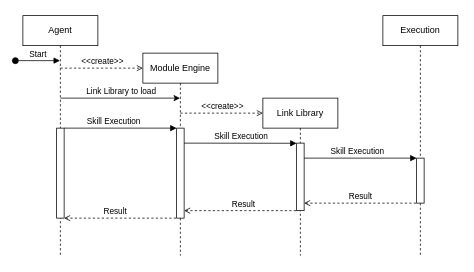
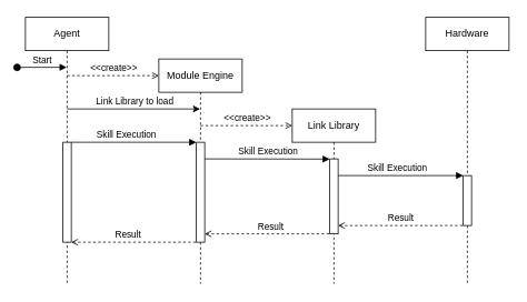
  <mxCell id="0" />
  <mxCell id="1" parent="0" />
  <mxCell id="2" value="&lt;div&gt;Agent&lt;/div&gt;" style="shape=umlLifeline;perimeter=lifelinePerimeter;whiteSpace=wrap;html=1;container=0;dropTarget=0;collapsible=0;recursiveResize=0;outlineConnect=0;portConstraint=eastwest;newEdgeStyle={&quot;edgeStyle&quot;:&quot;elbowEdgeStyle&quot;,&quot;elbow&quot;:&quot;vertical&quot;,&quot;curved&quot;:0,&quot;rounded&quot;:0};" parent="1" vertex="1"><mxGeometry x="30" y="20" width="100" height="320" as="geometry" /></mxCell>
  <mxCell id="3" value="" style="html=1;points=[];perimeter=orthogonalPerimeter;outlineConnect=0;targetShapes=umlLifeline;portConstraint=eastwest;newEdgeStyle={&quot;edgeStyle&quot;:&quot;elbowEdgeStyle&quot;,&quot;elbow&quot;:&quot;vertical&quot;,&quot;curved&quot;:0,&quot;rounded&quot;:0};" parent="2" vertex="1"><mxGeometry x="45" y="150" width="10" height="120" as="geometry" /></mxCell>
  <mxCell id="4" value="&lt;div&gt;Module Engine&lt;/div&gt;" style="shape=umlLifeline;perimeter=lifelinePerimeter;whiteSpace=wrap;html=1;container=0;dropTarget=0;collapsible=0;recursiveResize=0;outlineConnect=0;portConstraint=eastwest;newEdgeStyle={&quot;edgeStyle&quot;:&quot;elbowEdgeStyle&quot;,&quot;elbow&quot;:&quot;vertical&quot;,&quot;curved&quot;:0,&quot;rounded&quot;:0};" parent="1" vertex="1"><mxGeometry x="190" y="70" width="100" height="270" as="geometry" /></mxCell>
  <mxCell id="5" value="" style="html=1;points=[];perimeter=orthogonalPerimeter;outlineConnect=0;targetShapes=umlLifeline;portConstraint=eastwest;newEdgeStyle={&quot;edgeStyle&quot;:&quot;elbowEdgeStyle&quot;,&quot;elbow&quot;:&quot;vertical&quot;,&quot;curved&quot;:0,&quot;rounded&quot;:0};" parent="4" vertex="1"><mxGeometry x="45" y="100" width="10" height="120" as="geometry" /></mxCell>
  <mxCell id="6" value="" style="endArrow=open;html=1;rounded=0;dashed=1;endFill=0;" edge="1" parent="1"><mxGeometry width="50" height="50" relative="1" as="geometry"><mxPoint x="80.1" y="90" as="sourcePoint" /><mxPoint x="190" y="90" as="targetPoint" /></mxGeometry></mxCell>
  <mxCell id="7" value="&amp;lt;&amp;lt;create&amp;gt;&amp;gt;" style="edgeLabel;html=1;align=center;verticalAlign=middle;resizable=0;points=[];" vertex="1" connectable="0" parent="6"><mxGeometry x="0.279" relative="1" as="geometry"><mxPoint x="-15" y="-10" as="offset" /></mxGeometry></mxCell>
  <mxCell id="8" value="Link Library" style="shape=umlLifeline;perimeter=lifelinePerimeter;whiteSpace=wrap;html=1;container=0;dropTarget=0;collapsible=0;recursiveResize=0;outlineConnect=0;portConstraint=eastwest;newEdgeStyle={&quot;edgeStyle&quot;:&quot;elbowEdgeStyle&quot;,&quot;elbow&quot;:&quot;vertical&quot;,&quot;curved&quot;:0,&quot;rounded&quot;:0};" vertex="1" parent="1"><mxGeometry x="350" y="130" width="100" height="210" as="geometry" /></mxCell>
  <mxCell id="9" value="" style="html=1;points=[];perimeter=orthogonalPerimeter;outlineConnect=0;targetShapes=umlLifeline;portConstraint=eastwest;newEdgeStyle={&quot;edgeStyle&quot;:&quot;elbowEdgeStyle&quot;,&quot;elbow&quot;:&quot;vertical&quot;,&quot;curved&quot;:0,&quot;rounded&quot;:0};" vertex="1" parent="8"><mxGeometry x="45" y="60" width="10" height="90" as="geometry" /></mxCell>
- <mxCell id="10" value="Execution" style="shape=umlLifeline;perimeter=lifelinePerimeter;whiteSpace=wrap;html=1;container=0;dropTarget=0;collapsible=0;recursiveResize=0;outlineConnect=0;portConstraint=eastwest;newEdgeStyle={&quot;edgeStyle&quot;:&quot;elbowEdgeStyle&quot;,&quot;elbow&quot;:&quot;vertical&quot;,&quot;curved&quot;:0,&quot;rounded&quot;:0};" vertex="1" parent="1"><mxGeometry x="510" y="20" width="100" height="320" as="geometry" /></mxCell>
+ <mxCell id="10" value="Hardware" style="shape=umlLifeline;perimeter=lifelinePerimeter;whiteSpace=wrap;html=1;container=0;dropTarget=0;collapsible=0;recursiveResize=0;outlineConnect=0;portConstraint=eastwest;newEdgeStyle={&quot;edgeStyle&quot;:&quot;elbowEdgeStyle&quot;,&quot;elbow&quot;:&quot;vertical&quot;,&quot;curved&quot;:0,&quot;rounded&quot;:0};" vertex="1" parent="1"><mxGeometry x="510" y="20" width="100" height="320" as="geometry" /></mxCell>
  <mxCell id="11" value="" style="html=1;points=[];perimeter=orthogonalPerimeter;outlineConnect=0;targetShapes=umlLifeline;portConstraint=eastwest;newEdgeStyle={&quot;edgeStyle&quot;:&quot;elbowEdgeStyle&quot;,&quot;elbow&quot;:&quot;vertical&quot;,&quot;curved&quot;:0,&quot;rounded&quot;:0};" vertex="1" parent="10"><mxGeometry x="45" y="190" width="10" height="60" as="geometry" /></mxCell>
  <mxCell id="12" value="" style="endArrow=open;html=1;rounded=0;dashed=1;endFill=0;" edge="1" parent="1"><mxGeometry width="50" height="50" relative="1" as="geometry"><mxPoint x="240.1" y="150" as="sourcePoint" /><mxPoint x="350" y="150" as="targetPoint" /></mxGeometry></mxCell>
  <mxCell id="13" value="&amp;lt;&amp;lt;create&amp;gt;&amp;gt;" style="edgeLabel;html=1;align=center;verticalAlign=middle;resizable=0;points=[];" vertex="1" connectable="0" parent="12"><mxGeometry x="0.279" relative="1" as="geometry"><mxPoint x="-15" y="-10" as="offset" /></mxGeometry></mxCell>
  <mxCell id="14" value="" style="endArrow=block;html=1;rounded=0;endFill=1;" edge="1" parent="1"><mxGeometry width="50" height="50" relative="1" as="geometry"><mxPoint x="85" y="170" as="sourcePoint" /><mxPoint x="235" y="170" as="targetPoint" /></mxGeometry></mxCell>
  <mxCell id="15" value="&lt;div&gt;Skill Execution&lt;/div&gt;" style="edgeLabel;html=1;align=center;verticalAlign=middle;resizable=0;points=[];" vertex="1" connectable="0" parent="14"><mxGeometry x="-0.565" y="1" relative="1" as="geometry"><mxPoint x="32" y="-9" as="offset" /></mxGeometry></mxCell>
  <mxCell id="16" value="Start" style="html=1;verticalAlign=bottom;startArrow=oval;endArrow=block;startSize=8;edgeStyle=elbowEdgeStyle;elbow=vertical;curved=0;rounded=0;" parent="1" edge="1"><mxGeometry relative="1" as="geometry"><mxPoint x="20" y="80" as="sourcePoint" /><mxPoint x="79.5" y="80" as="targetPoint" /></mxGeometry></mxCell>
  <mxCell id="17" value="" style="endArrow=block;html=1;rounded=0;endFill=1;" edge="1" parent="1"><mxGeometry width="50" height="50" relative="1" as="geometry"><mxPoint x="245" y="190" as="sourcePoint" /><mxPoint x="395" y="190.2" as="targetPoint" /><Array as="points" /></mxGeometry></mxCell>
  <mxCell id="18" value="Skill Execution" style="edgeLabel;html=1;align=center;verticalAlign=middle;resizable=0;points=[];" vertex="1" connectable="0" parent="17"><mxGeometry x="-0.72" y="1" relative="1" as="geometry"><mxPoint x="54" y="-9" as="offset" /></mxGeometry></mxCell>
  <mxCell id="19" value="" style="endArrow=block;html=1;rounded=0;endFill=1;" edge="1" parent="1"><mxGeometry width="50" height="50" relative="1" as="geometry"><mxPoint x="405" y="210" as="sourcePoint" /><mxPoint x="555" y="210" as="targetPoint" /></mxGeometry></mxCell>
  <mxCell id="20" value="Skill Execution" style="edgeLabel;html=1;align=center;verticalAlign=middle;resizable=0;points=[];" vertex="1" connectable="0" parent="19"><mxGeometry x="-0.064" relative="1" as="geometry"><mxPoint y="-10" as="offset" /></mxGeometry></mxCell>
  <mxCell id="21" value="" style="endArrow=none;html=1;rounded=0;endFill=0;startArrow=open;startFill=0;dashed=1;" edge="1" parent="1"><mxGeometry width="50" height="50" relative="1" as="geometry"><mxPoint x="405" y="270" as="sourcePoint" /><mxPoint x="555" y="270" as="targetPoint" /></mxGeometry></mxCell>
  <mxCell id="22" value="&lt;div&gt;Result&lt;/div&gt;" style="edgeLabel;html=1;align=center;verticalAlign=middle;resizable=0;points=[];" vertex="1" connectable="0" parent="21"><mxGeometry x="-0.011" relative="1" as="geometry"><mxPoint y="-10" as="offset" /></mxGeometry></mxCell>
  <mxCell id="23" value="" style="endArrow=none;html=1;rounded=0;endFill=0;startArrow=open;startFill=0;dashed=1;" edge="1" parent="1"><mxGeometry width="50" height="50" relative="1" as="geometry"><mxPoint x="245" y="280" as="sourcePoint" /><mxPoint x="395" y="280" as="targetPoint" /></mxGeometry></mxCell>
  <mxCell id="24" value="&lt;div&gt;Result&lt;/div&gt;" style="edgeLabel;html=1;align=center;verticalAlign=middle;resizable=0;points=[];" vertex="1" connectable="0" parent="23"><mxGeometry x="0.037" relative="1" as="geometry"><mxPoint y="-10" as="offset" /></mxGeometry></mxCell>
  <mxCell id="25" value="" style="endArrow=none;html=1;rounded=0;endFill=0;startArrow=open;startFill=0;dashed=1;" edge="1" parent="1"><mxGeometry width="50" height="50" relative="1" as="geometry"><mxPoint x="85" y="290" as="sourcePoint" /><mxPoint x="235" y="290" as="targetPoint" /></mxGeometry></mxCell>
  <mxCell id="26" value="Result" style="edgeLabel;html=1;align=center;verticalAlign=middle;resizable=0;points=[];" vertex="1" connectable="0" parent="25"><mxGeometry x="-0.107" relative="1" as="geometry"><mxPoint y="-10" as="offset" /></mxGeometry></mxCell>
  <mxCell id="27" value="" style="endArrow=classic;html=1;rounded=0;" edge="1" parent="1"><mxGeometry width="50" height="50" relative="1" as="geometry"><mxPoint x="80.1" y="130" as="sourcePoint" /><mxPoint x="239.5" y="130" as="targetPoint" /></mxGeometry></mxCell>
  <mxCell id="28" value="Link Library to load" style="edgeLabel;html=1;align=center;verticalAlign=middle;resizable=0;points=[];" vertex="1" connectable="0" parent="27"><mxGeometry x="0.168" y="1" relative="1" as="geometry"><mxPoint x="-13" y="-9" as="offset" /></mxGeometry></mxCell>
